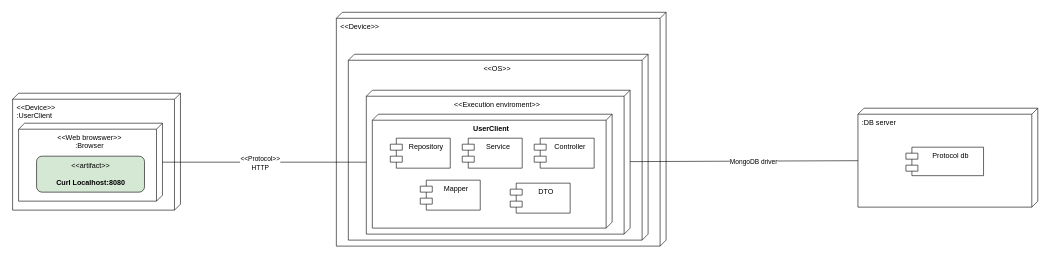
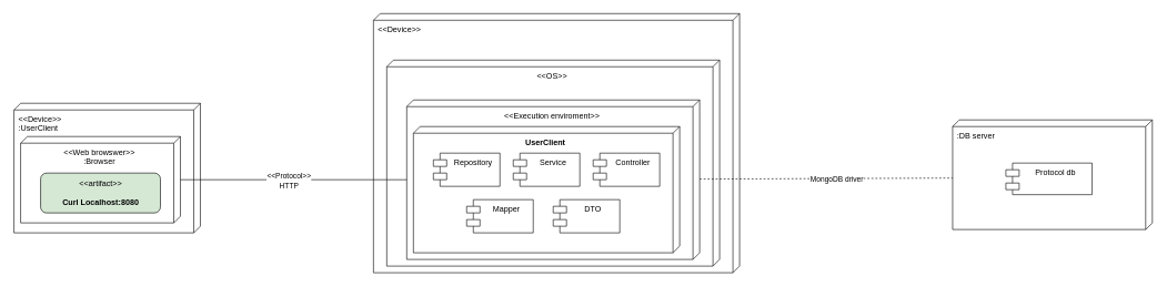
  <mxCell id="0" />
  <mxCell id="1" parent="0" />
  <mxCell id="2" value="&amp;lt;&amp;lt;Device&amp;gt;&amp;gt;" style="verticalAlign=top;align=left;shape=cube;size=10;direction=south;fontStyle=0;html=1;boundedLbl=1;spacingLeft=5;" vertex="1" parent="1"><mxGeometry x="560" y="20" width="550" height="390" as="geometry" /></mxCell>
  <mxCell id="3" value="&amp;lt;&amp;lt;OS&amp;gt;&amp;gt;" style="verticalAlign=top;align=center;shape=cube;size=10;direction=south;html=1;boundedLbl=1;spacingLeft=5;" vertex="1" parent="2"><mxGeometry width="500" height="310" relative="1" as="geometry"><mxPoint x="20" y="70" as="offset" /></mxGeometry></mxCell>
  <mxCell id="4" value="&amp;lt;&amp;lt;Execution enviroment&amp;gt;&amp;gt;" style="verticalAlign=top;align=center;shape=cube;size=10;direction=south;html=1;boundedLbl=1;spacingLeft=5;" vertex="1" parent="2"><mxGeometry x="50" y="130" width="440" height="240" as="geometry" /></mxCell>
  <mxCell id="5" value="&lt;b&gt;UserClient&lt;/b&gt;" style="verticalAlign=top;align=center;shape=cube;size=10;direction=south;html=1;boundedLbl=1;spacingLeft=5;" vertex="1" parent="2"><mxGeometry x="60" y="170" width="400" height="190" as="geometry" /></mxCell>
  <mxCell id="6" value="Repository" style="shape=module;align=left;spacingLeft=20;align=center;verticalAlign=top;" vertex="1" parent="2"><mxGeometry x="90" y="210" width="100" height="50" as="geometry" /></mxCell>
  <mxCell id="7" value="Service" style="shape=module;align=left;spacingLeft=20;align=center;verticalAlign=top;" vertex="1" parent="2"><mxGeometry x="210" y="210" width="100" height="50" as="geometry" /></mxCell>
  <mxCell id="8" value="Controller" style="shape=module;align=left;spacingLeft=20;align=center;verticalAlign=top;" vertex="1" parent="2"><mxGeometry x="330" y="210" width="100" height="50" as="geometry" /></mxCell>
- <mxCell id="9" value="DTO" style="shape=module;align=left;spacingLeft=20;align=center;verticalAlign=top;" vertex="1" parent="2"><mxGeometry x="290" y="285" width="100" height="50" as="geometry" /></mxCell>
+ <mxCell id="9" value="DTO" style="shape=module;align=left;spacingLeft=20;align=center;verticalAlign=top;" vertex="1" parent="2"><mxGeometry x="270" y="280" width="100" height="50" as="geometry" /></mxCell>
  <mxCell id="10" value="Mapper" style="shape=module;align=left;spacingLeft=20;align=center;verticalAlign=top;" vertex="1" parent="2"><mxGeometry x="140" y="280" width="100" height="50" as="geometry" /></mxCell>
  <mxCell id="11" value=":DB server" style="verticalAlign=top;align=left;shape=cube;size=10;direction=south;fontStyle=0;html=1;boundedLbl=1;spacingLeft=5;" vertex="1" parent="1"><mxGeometry x="1430" y="180" width="300" height="165" as="geometry" /></mxCell>
  <mxCell id="12" value="Protocol db" style="shape=module;align=left;spacingLeft=20;align=center;verticalAlign=top;" vertex="1" parent="1"><mxGeometry x="1510" y="245" width="129.5" height="47.5" as="geometry" /></mxCell>
- <mxCell id="13" style="edgeStyle=none;html=1;entryX=0;entryY=0;entryDx=87.5;entryDy=300;entryPerimeter=0;endArrow=none;endFill=0;" edge="1" parent="1" source="4" target="11"><mxGeometry relative="1" as="geometry" /></mxCell>
+ <mxCell id="13" style="edgeStyle=none;html=1;entryX=0;entryY=0;entryDx=87.5;entryDy=300;entryPerimeter=0;endArrow=none;endFill=0;dashed=1;" edge="1" parent="1" source="4" target="11"><mxGeometry relative="1" as="geometry" /></mxCell>
  <mxCell id="14" value="MongoDB driver" style="edgeLabel;html=1;align=center;verticalAlign=middle;resizable=0;points=[];" vertex="1" connectable="0" parent="13"><mxGeometry x="0.082" relative="1" as="geometry"><mxPoint as="offset" /></mxGeometry></mxCell>
  <mxCell id="15" value="&amp;lt;&amp;lt;Device&amp;gt;&amp;gt;&lt;br&gt;:UserClient" style="verticalAlign=top;align=left;shape=cube;size=10;direction=south;fontStyle=0;html=1;boundedLbl=1;spacingLeft=5;" vertex="1" parent="1"><mxGeometry x="20" y="155" width="280" height="195" as="geometry" /></mxCell>
  <mxCell id="16" value="&amp;lt;&amp;lt;Web browswer&amp;gt;&amp;gt;&lt;br&gt;:Browser" style="verticalAlign=top;align=center;shape=cube;size=10;direction=south;html=1;boundedLbl=1;spacingLeft=5;" vertex="1" parent="15"><mxGeometry width="240" height="130" relative="1" as="geometry"><mxPoint x="10" y="50" as="offset" /></mxGeometry></mxCell>
  <mxCell id="17" style="edgeStyle=none;html=1;endArrow=none;endFill=0;" edge="1" parent="15" source="16" target="4"><mxGeometry relative="1" as="geometry" /></mxCell>
  <mxCell id="18" value="&amp;lt;&amp;lt;Protocol&amp;gt;&amp;gt;&lt;br&gt;HTTP" style="edgeLabel;html=1;align=center;verticalAlign=middle;resizable=0;points=[];" vertex="1" connectable="0" parent="17"><mxGeometry x="-0.047" y="-1" relative="1" as="geometry"><mxPoint as="offset" /></mxGeometry></mxCell>
  <mxCell id="19" value="&amp;lt;&amp;lt;artifact&amp;gt;&amp;gt;&lt;br&gt;&lt;br&gt;&lt;b&gt;Curl Localhost:8080&lt;/b&gt;" style="html=1;align=center;verticalAlign=middle;dashed=0;rounded=1;fillColor=#d5e8d4;" vertex="1" parent="15"><mxGeometry x="40" y="105" width="180" height="60" as="geometry" /></mxCell>
